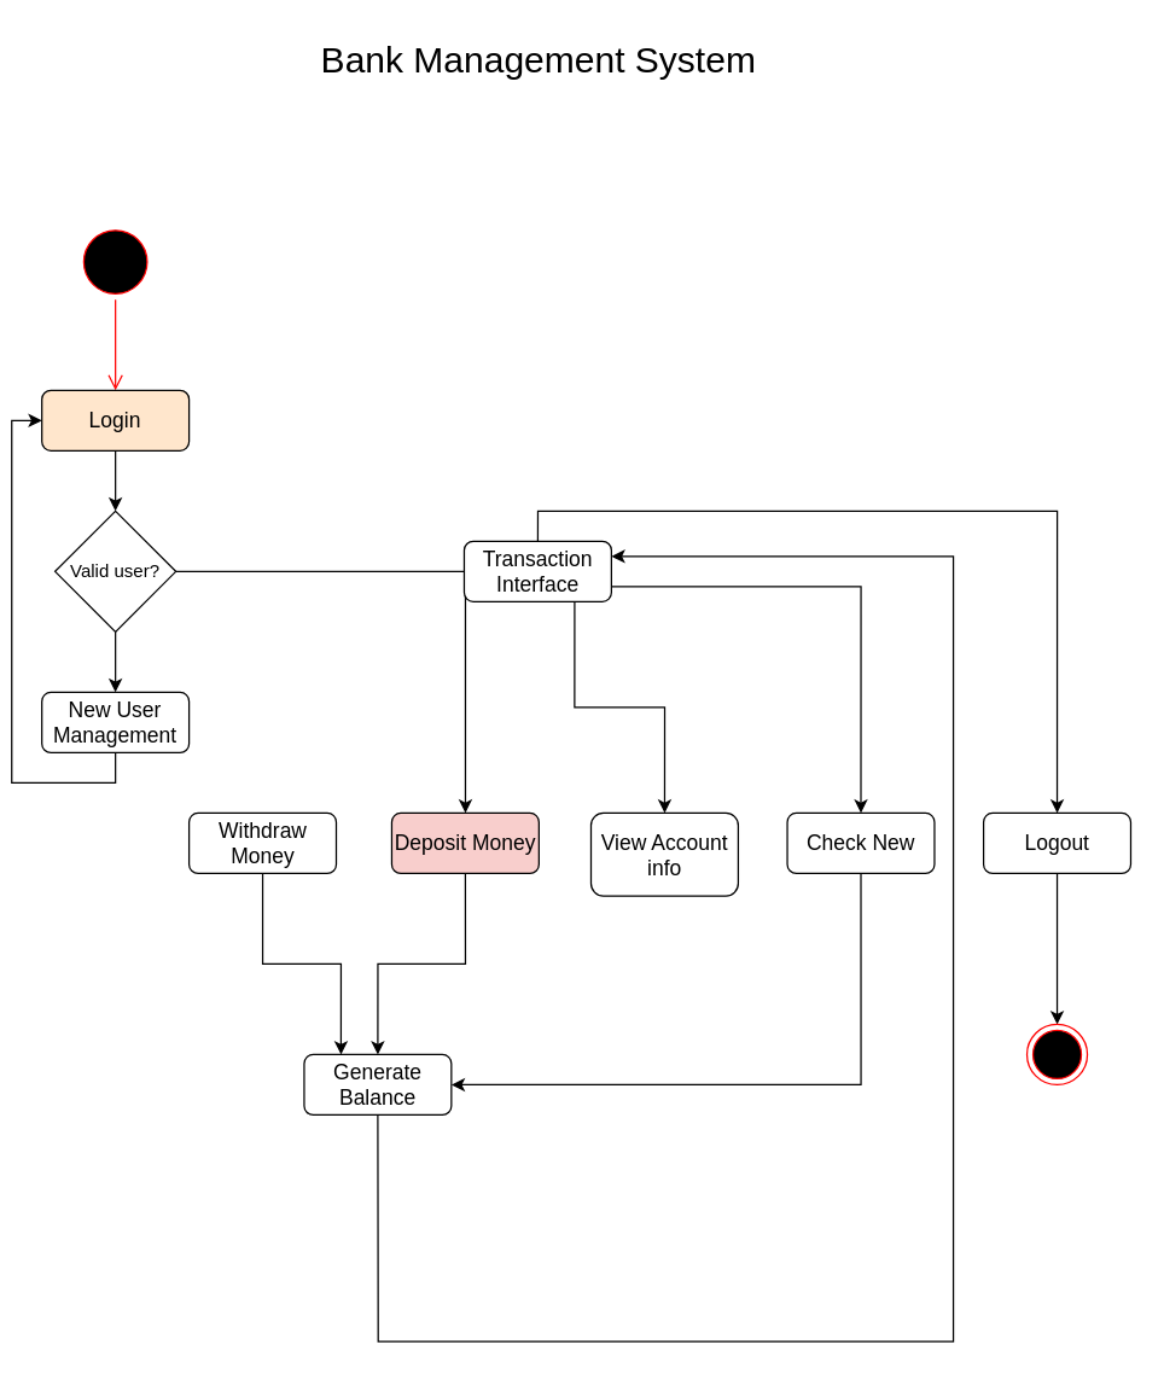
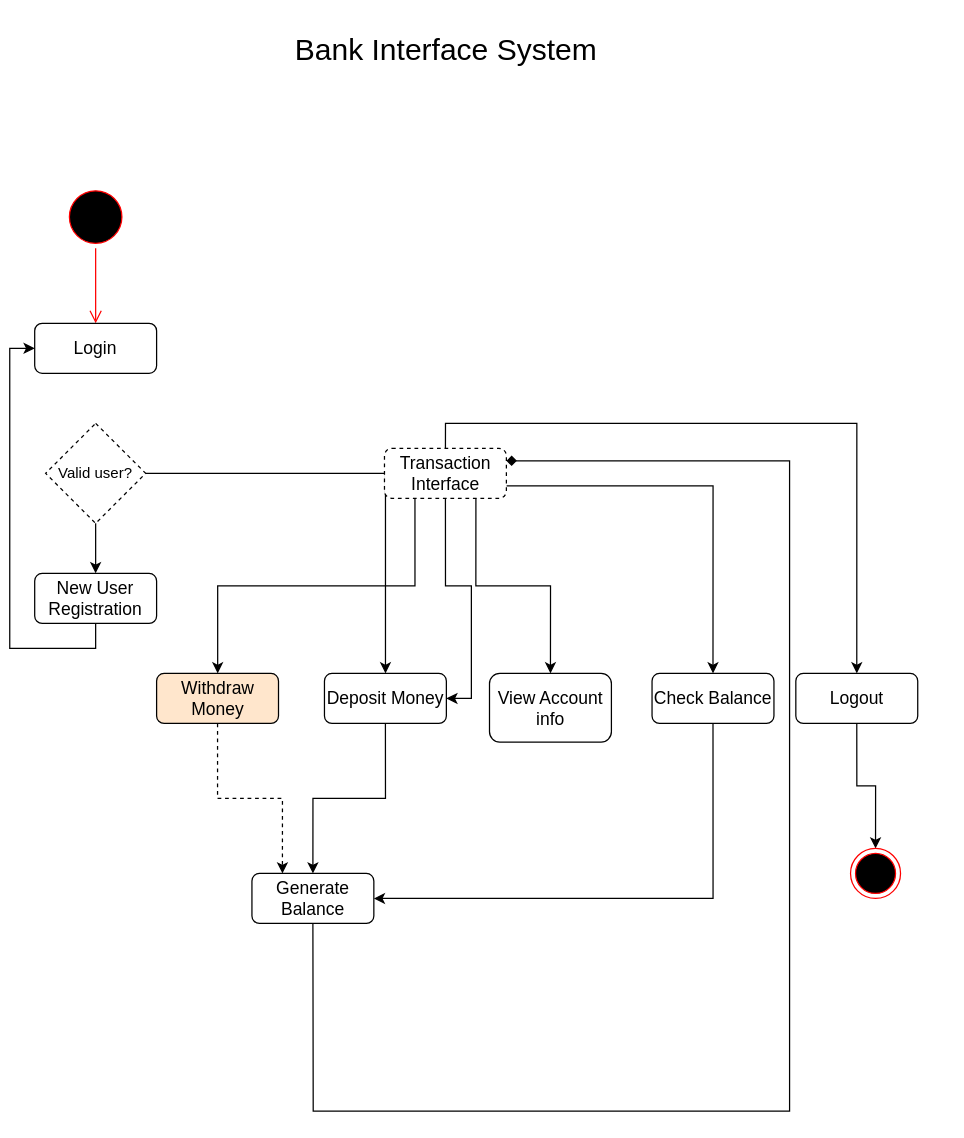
  <mxCell id="0" />
  <mxCell id="1" parent="0" />
  <mxCell id="2" value="" style="ellipse;html=1;shape=startState;fillColor=#000000;strokeColor=#ff0000;" vertex="1" parent="1"><mxGeometry x="44" y="148" width="50" height="50" as="geometry" /></mxCell>
  <mxCell id="3" value="" style="edgeStyle=orthogonalEdgeStyle;html=1;verticalAlign=bottom;endArrow=open;endSize=8;strokeColor=#ff0000;rounded=0;entryX=0.5;entryY=0;entryDx=0;entryDy=0;" edge="1" source="2" parent="1" target="5"><mxGeometry relative="1" as="geometry"><mxPoint x="19" y="718" as="targetPoint" /><Array as="points" /></mxGeometry></mxCell>
- <mxCell id="4" style="edgeStyle=orthogonalEdgeStyle;rounded=0;orthogonalLoop=1;jettySize=auto;html=1;exitX=0.5;exitY=1;exitDx=0;exitDy=0;entryX=0.5;entryY=0;entryDx=0;entryDy=0;" edge="1" parent="1" source="5" target="8"><mxGeometry relative="1" as="geometry" /></mxCell>
- <mxCell id="5" value="&lt;font style=&quot;font-size: 14px;&quot;&gt;Login&lt;/font&gt;" style="rounded=1;whiteSpace=wrap;html=1;fillColor=#ffe6cc;" vertex="1" parent="1"><mxGeometry x="20.25" y="258" width="97.5" height="40" as="geometry" /></mxCell>
+ <mxCell id="5" value="&lt;font style=&quot;font-size: 14px;&quot;&gt;Login&lt;/font&gt;" style="rounded=1;whiteSpace=wrap;html=1;" vertex="1" parent="1"><mxGeometry x="20.25" y="258" width="97.5" height="40" as="geometry" /></mxCell>
  <mxCell id="6" style="edgeStyle=orthogonalEdgeStyle;rounded=0;orthogonalLoop=1;jettySize=auto;html=1;exitX=0.5;exitY=1;exitDx=0;exitDy=0;entryX=0.5;entryY=0;entryDx=0;entryDy=0;" edge="1" parent="1" source="8" target="10"><mxGeometry relative="1" as="geometry" /></mxCell>
  <mxCell id="7" style="edgeStyle=orthogonalEdgeStyle;rounded=0;orthogonalLoop=1;jettySize=auto;html=1;exitX=1;exitY=0.5;exitDx=0;exitDy=0;" edge="1" parent="1" source="8" target="20"><mxGeometry relative="1" as="geometry" /></mxCell>
- <mxCell id="8" value="Valid user?" style="rhombus;whiteSpace=wrap;html=1;" vertex="1" parent="1"><mxGeometry x="29" y="338" width="80" height="80" as="geometry" /></mxCell>
+ <mxCell id="8" value="Valid user?" style="rhombus;whiteSpace=wrap;html=1;dashed=1;" vertex="1" parent="1"><mxGeometry x="29" y="338" width="80" height="80" as="geometry" /></mxCell>
  <mxCell id="9" style="edgeStyle=orthogonalEdgeStyle;rounded=0;orthogonalLoop=1;jettySize=auto;html=1;exitX=0.5;exitY=1;exitDx=0;exitDy=0;entryX=0;entryY=0.5;entryDx=0;entryDy=0;" edge="1" parent="1" source="10" target="5"><mxGeometry relative="1" as="geometry" /></mxCell>
- <mxCell id="10" value="&lt;font style=&quot;font-size: 14px;&quot;&gt;New User Management&lt;/font&gt;" style="rounded=1;whiteSpace=wrap;html=1;" vertex="1" parent="1"><mxGeometry x="20.25" y="458" width="97.5" height="40" as="geometry" /></mxCell>
+ <mxCell id="10" value="&lt;font style=&quot;font-size: 14px;&quot;&gt;New User Registration&lt;/font&gt;" style="rounded=1;whiteSpace=wrap;html=1;" vertex="1" parent="1"><mxGeometry x="20.25" y="458" width="97.5" height="40" as="geometry" /></mxCell>
+ <mxCell id="11" style="edgeStyle=orthogonalEdgeStyle;rounded=0;orthogonalLoop=1;jettySize=auto;html=1;exitX=0.25;exitY=1;exitDx=0;exitDy=0;" edge="1" parent="1" source="16" target="18"><mxGeometry relative="1" as="geometry" /></mxCell>
+ <mxCell id="12" style="edgeStyle=orthogonalEdgeStyle;rounded=0;orthogonalLoop=1;jettySize=auto;html=1;exitX=0.5;exitY=1;exitDx=0;exitDy=0;entryX=1;entryY=0.5;entryDx=0;entryDy=0;" edge="1" parent="1" source="16" target="20"><mxGeometry relative="1" as="geometry" /></mxCell>
  <mxCell id="13" style="edgeStyle=orthogonalEdgeStyle;rounded=0;orthogonalLoop=1;jettySize=auto;html=1;exitX=0.75;exitY=1;exitDx=0;exitDy=0;entryX=0.5;entryY=0;entryDx=0;entryDy=0;" edge="1" parent="1" source="16" target="21"><mxGeometry relative="1" as="geometry"><mxPoint x="444" y="488" as="targetPoint" /></mxGeometry></mxCell>
  <mxCell id="14" style="edgeStyle=orthogonalEdgeStyle;rounded=0;orthogonalLoop=1;jettySize=auto;html=1;entryX=0.5;entryY=0;entryDx=0;entryDy=0;exitX=1;exitY=0.75;exitDx=0;exitDy=0;" edge="1" parent="1" source="16" target="23"><mxGeometry relative="1" as="geometry"><mxPoint x="394" y="388" as="sourcePoint" /></mxGeometry></mxCell>
  <mxCell id="15" style="edgeStyle=orthogonalEdgeStyle;rounded=0;orthogonalLoop=1;jettySize=auto;html=1;exitX=0.5;exitY=0;exitDx=0;exitDy=0;entryX=0.5;entryY=0;entryDx=0;entryDy=0;" edge="1" parent="1" source="16" target="25"><mxGeometry relative="1" as="geometry" /></mxCell>
- <mxCell id="16" value="&lt;span style=&quot;font-size: 14px;&quot;&gt;Transaction Interface&lt;/span&gt;" style="rounded=1;whiteSpace=wrap;html=1;" vertex="1" parent="1"><mxGeometry x="300" y="358" width="97.5" height="40" as="geometry" /></mxCell>
- <mxCell id="17" style="edgeStyle=orthogonalEdgeStyle;rounded=0;orthogonalLoop=1;jettySize=auto;html=1;exitX=0.5;exitY=1;exitDx=0;exitDy=0;entryX=0.25;entryY=0;entryDx=0;entryDy=0;" edge="1" parent="1" source="18" target="26"><mxGeometry relative="1" as="geometry" /></mxCell>
- <mxCell id="18" value="&lt;span style=&quot;font-size: 14px;&quot;&gt;Withdraw Money&lt;/span&gt;" style="rounded=1;whiteSpace=wrap;html=1;" vertex="1" parent="1"><mxGeometry x="117.75" y="538" width="97.5" height="40" as="geometry" /></mxCell>
+ <mxCell id="16" value="&lt;span style=&quot;font-size: 14px;&quot;&gt;Transaction Interface&lt;/span&gt;" style="rounded=1;whiteSpace=wrap;html=1;dashed=1;" vertex="1" parent="1"><mxGeometry x="300" y="358" width="97.5" height="40" as="geometry" /></mxCell>
+ <mxCell id="17" style="edgeStyle=orthogonalEdgeStyle;rounded=0;orthogonalLoop=1;jettySize=auto;html=1;exitX=0.5;exitY=1;exitDx=0;exitDy=0;entryX=0.25;entryY=0;entryDx=0;entryDy=0;dashed=1;" edge="1" parent="1" source="18" target="26"><mxGeometry relative="1" as="geometry" /></mxCell>
+ <mxCell id="18" value="&lt;span style=&quot;font-size: 14px;&quot;&gt;Withdraw Money&lt;/span&gt;" style="rounded=1;whiteSpace=wrap;html=1;fillColor=#ffe6cc;" vertex="1" parent="1"><mxGeometry x="117.75" y="538" width="97.5" height="40" as="geometry" /></mxCell>
  <mxCell id="19" style="edgeStyle=orthogonalEdgeStyle;rounded=0;orthogonalLoop=1;jettySize=auto;html=1;exitX=0.5;exitY=1;exitDx=0;exitDy=0;entryX=0.5;entryY=0;entryDx=0;entryDy=0;" edge="1" parent="1" source="20" target="26"><mxGeometry relative="1" as="geometry" /></mxCell>
- <mxCell id="20" value="&lt;span style=&quot;font-size: 14px;&quot;&gt;Deposit&amp;nbsp;Money&lt;/span&gt;" style="rounded=1;whiteSpace=wrap;html=1;fillColor=#f8cecc;" vertex="1" parent="1"><mxGeometry x="252" y="538" width="97.5" height="40" as="geometry" /></mxCell>
+ <mxCell id="20" value="&lt;span style=&quot;font-size: 14px;&quot;&gt;Deposit&amp;nbsp;Money&lt;/span&gt;" style="rounded=1;whiteSpace=wrap;html=1;" vertex="1" parent="1"><mxGeometry x="252" y="538" width="97.5" height="40" as="geometry" /></mxCell>
  <mxCell id="21" value="&lt;span style=&quot;font-size: 14px;&quot;&gt;View Account info&lt;/span&gt;" style="rounded=1;whiteSpace=wrap;html=1;" vertex="1" parent="1"><mxGeometry x="384" y="538" width="97.5" height="55" as="geometry" /></mxCell>
  <mxCell id="22" style="edgeStyle=orthogonalEdgeStyle;rounded=0;orthogonalLoop=1;jettySize=auto;html=1;exitX=0.5;exitY=1;exitDx=0;exitDy=0;entryX=1;entryY=0.5;entryDx=0;entryDy=0;" edge="1" parent="1" source="23" target="26"><mxGeometry relative="1" as="geometry" /></mxCell>
- <mxCell id="23" value="&lt;span style=&quot;font-size: 14px;&quot;&gt;Check New&lt;/span&gt;" style="rounded=1;whiteSpace=wrap;html=1;" vertex="1" parent="1"><mxGeometry x="514" y="538" width="97.5" height="40" as="geometry" /></mxCell>
+ <mxCell id="23" value="&lt;span style=&quot;font-size: 14px;&quot;&gt;Check Balance&lt;/span&gt;" style="rounded=1;whiteSpace=wrap;html=1;" vertex="1" parent="1"><mxGeometry x="514" y="538" width="97.5" height="40" as="geometry" /></mxCell>
  <mxCell id="24" style="edgeStyle=orthogonalEdgeStyle;rounded=0;orthogonalLoop=1;jettySize=auto;html=1;exitX=0.5;exitY=1;exitDx=0;exitDy=0;entryX=0.5;entryY=0;entryDx=0;entryDy=0;" edge="1" parent="1" source="25" target="28"><mxGeometry relative="1" as="geometry" /></mxCell>
- <mxCell id="25" value="&lt;span style=&quot;font-size: 14px;&quot;&gt;Logout&lt;/span&gt;" style="rounded=1;whiteSpace=wrap;html=1;" vertex="1" parent="1"><mxGeometry x="644" y="538" width="97.5" height="40" as="geometry" /></mxCell>
+ <mxCell id="25" value="&lt;span style=&quot;font-size: 14px;&quot;&gt;Logout&lt;/span&gt;" style="rounded=1;whiteSpace=wrap;html=1;" vertex="1" parent="1"><mxGeometry x="629" y="538" width="97.5" height="40" as="geometry" /></mxCell>
  <mxCell id="26" value="&lt;span style=&quot;font-size: 14px;&quot;&gt;Generate Balance&lt;/span&gt;" style="rounded=1;whiteSpace=wrap;html=1;" vertex="1" parent="1"><mxGeometry x="194" y="698" width="97.5" height="40" as="geometry" /></mxCell>
- <mxCell id="27" value="" style="endArrow=classic;html=1;rounded=0;exitX=0.5;exitY=1;exitDx=0;exitDy=0;entryX=1;entryY=0.25;entryDx=0;entryDy=0;" edge="1" parent="1" source="26" target="16"><mxGeometry width="50" height="50" relative="1" as="geometry"><mxPoint x="584" y="698" as="sourcePoint" /><mxPoint x="464" y="228" as="targetPoint" /><Array as="points"><mxPoint x="243" y="888" /><mxPoint x="624" y="888" /><mxPoint x="624" y="368" /></Array></mxGeometry></mxCell>
+ <mxCell id="27" value="" style="endArrow=diamond;html=1;rounded=0;exitX=0.5;exitY=1;exitDx=0;exitDy=0;entryX=1;entryY=0.25;entryDx=0;entryDy=0;" edge="1" parent="1" source="26" target="16"><mxGeometry width="50" height="50" relative="1" as="geometry"><mxPoint x="584" y="698" as="sourcePoint" /><mxPoint x="464" y="228" as="targetPoint" /><Array as="points"><mxPoint x="243" y="888" /><mxPoint x="624" y="888" /><mxPoint x="624" y="368" /></Array></mxGeometry></mxCell>
  <mxCell id="28" value="" style="ellipse;html=1;shape=endState;fillColor=#000000;strokeColor=#ff0000;" vertex="1" parent="1"><mxGeometry x="672.75" y="678" width="40" height="40" as="geometry" /></mxCell>
- <mxCell id="29" value="&lt;font style=&quot;font-size: 24px;&quot;&gt;Bank Management System&lt;/font&gt;" style="text;html=1;align=center;verticalAlign=middle;resizable=0;points=[];autosize=1;strokeColor=none;fillColor=none;" vertex="1" parent="1"><mxGeometry x="194" y="20" width="310" height="40" as="geometry" /></mxCell>
+ <mxCell id="29" value="&lt;font style=&quot;font-size: 24px;&quot;&gt;Bank Interface System&lt;/font&gt;" style="text;html=1;align=center;verticalAlign=middle;resizable=0;points=[];autosize=1;strokeColor=none;fillColor=none;" vertex="1" parent="1"><mxGeometry x="194" y="20" width="310" height="40" as="geometry" /></mxCell>
